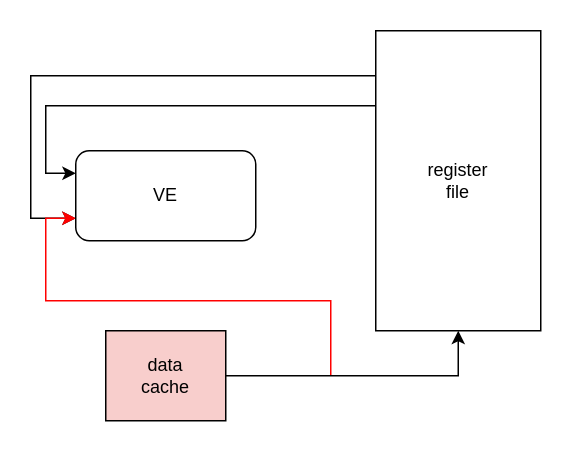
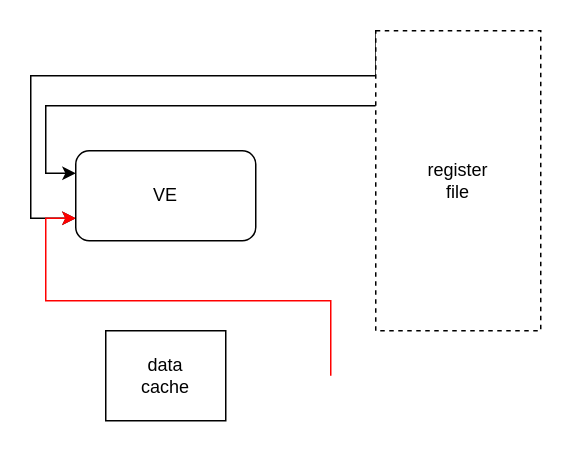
  <mxCell id="0" />
  <mxCell id="1" parent="0" />
  <mxCell id="2" style="edgeStyle=orthogonalEdgeStyle;rounded=0;orthogonalLoop=1;jettySize=auto;html=1;exitX=0;exitY=0;exitDx=0;exitDy=0;entryX=0;entryY=0.75;entryDx=0;entryDy=0;" edge="1" parent="1" source="4" target="6"><mxGeometry relative="1" as="geometry"><Array as="points"><mxPoint x="250" y="50" /><mxPoint x="20" y="50" /><mxPoint x="20" y="145" /></Array></mxGeometry></mxCell>
  <mxCell id="3" style="edgeStyle=orthogonalEdgeStyle;rounded=0;orthogonalLoop=1;jettySize=auto;html=1;exitX=0;exitY=0.25;exitDx=0;exitDy=0;entryX=0;entryY=0.25;entryDx=0;entryDy=0;" edge="1" parent="1" source="4" target="6"><mxGeometry relative="1" as="geometry"><Array as="points"><mxPoint x="30" y="70" /><mxPoint x="30" y="115" /></Array></mxGeometry></mxCell>
- <mxCell id="4" value="&lt;div&gt;register&lt;/div&gt;&lt;div&gt;file&lt;br&gt;&lt;/div&gt;" style="rounded=0;whiteSpace=wrap;html=1;" vertex="1" parent="1"><mxGeometry x="250" y="20" width="110" height="200" as="geometry" /></mxCell>
+ <mxCell id="4" value="&lt;div&gt;register&lt;/div&gt;&lt;div&gt;file&lt;br&gt;&lt;/div&gt;" style="rounded=0;whiteSpace=wrap;html=1;dashed=1;" vertex="1" parent="1"><mxGeometry x="250" y="20" width="110" height="200" as="geometry" /></mxCell>
  <mxCell id="5" style="edgeStyle=orthogonalEdgeStyle;rounded=0;orthogonalLoop=1;jettySize=auto;html=1;startArrow=classic;startFill=1;endArrow=none;endFill=0;strokeColor=#FF0000;exitX=0;exitY=0.75;exitDx=0;exitDy=0;" edge="1" parent="1" source="6"><mxGeometry relative="1" as="geometry"><mxPoint x="220" y="250" as="targetPoint" /><mxPoint x="30" y="150" as="sourcePoint" /><Array as="points"><mxPoint x="30" y="145" /><mxPoint x="30" y="200" /><mxPoint x="220" y="200" /></Array></mxGeometry></mxCell>
  <mxCell id="6" value="VE" style="whiteSpace=wrap;html=1;rounded=1;" vertex="1" parent="1"><mxGeometry x="50" y="100" width="120" height="60" as="geometry" /></mxCell>
- <mxCell id="7" style="edgeStyle=orthogonalEdgeStyle;rounded=0;orthogonalLoop=1;jettySize=auto;html=1;exitX=1;exitY=0.5;exitDx=0;exitDy=0;entryX=0.5;entryY=1;entryDx=0;entryDy=0;" edge="1" parent="1" source="8" target="4"><mxGeometry relative="1" as="geometry" /></mxCell>
- <mxCell id="8" value="&lt;div&gt;data&lt;/div&gt;&lt;div&gt;cache&lt;br&gt;&lt;/div&gt;" style="rounded=0;whiteSpace=wrap;html=1;fillColor=#f8cecc;" vertex="1" parent="1"><mxGeometry x="70" y="220" width="80" height="60" as="geometry" /></mxCell>
+ <mxCell id="8" value="&lt;div&gt;data&lt;/div&gt;&lt;div&gt;cache&lt;br&gt;&lt;/div&gt;" style="rounded=0;whiteSpace=wrap;html=1;" vertex="1" parent="1"><mxGeometry x="70" y="220" width="80" height="60" as="geometry" /></mxCell>
